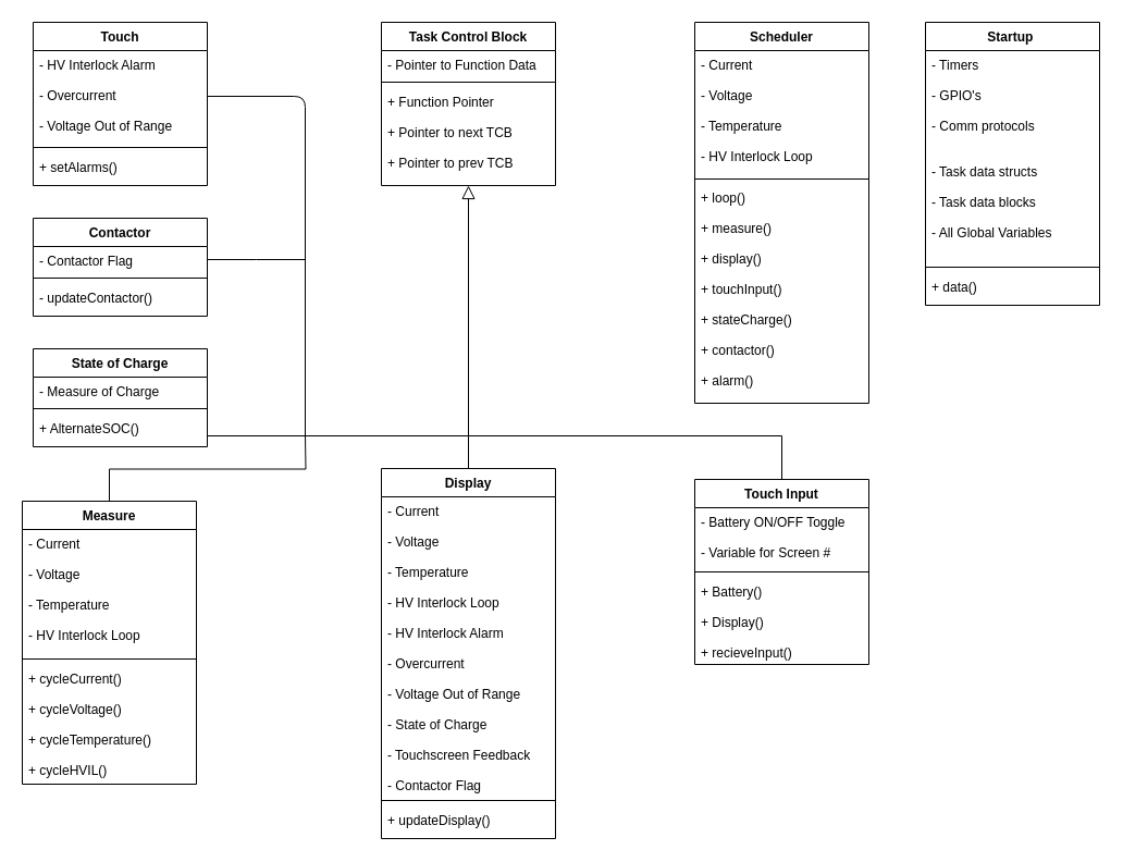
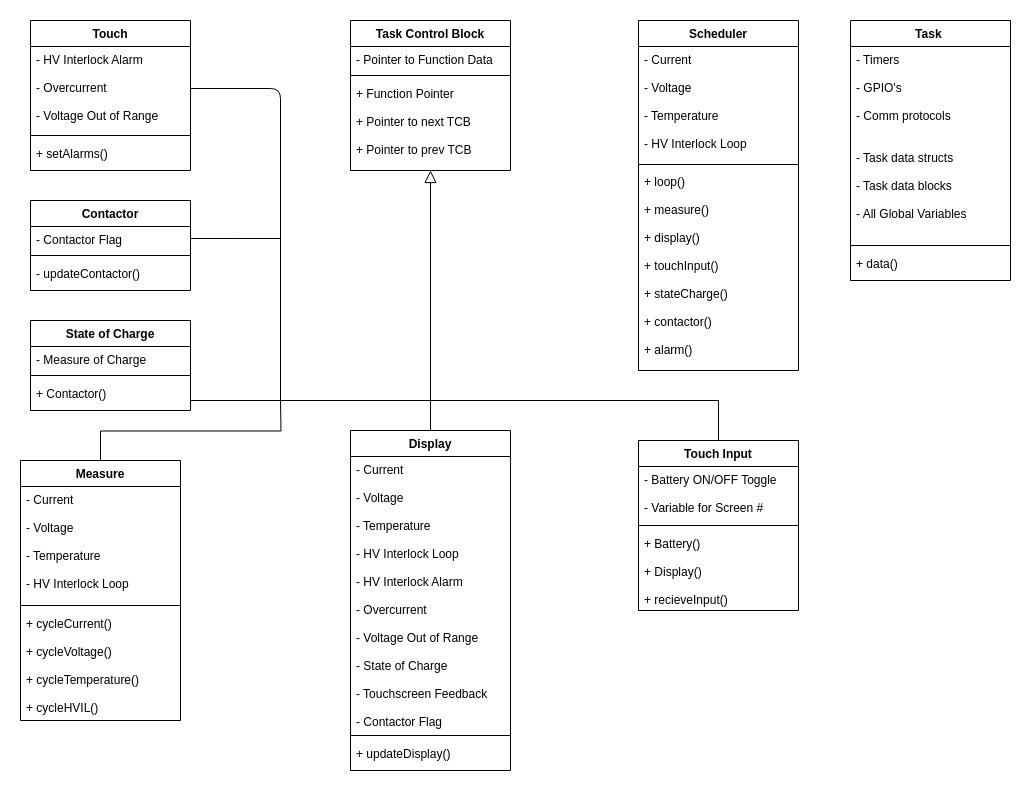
  <mxCell id="0" />
  <mxCell id="1" parent="0" />
  <mxCell id="2" value="Task Control Block" style="swimlane;fontStyle=1;align=center;verticalAlign=top;childLayout=stackLayout;horizontal=1;startSize=26;horizontalStack=0;resizeParent=1;resizeLast=0;collapsible=1;marginBottom=0;rounded=0;shadow=0;strokeWidth=1;" parent="1" vertex="1"><mxGeometry x="350" y="20" width="160" height="150" as="geometry"><mxRectangle x="230" y="140" width="160" height="26" as="alternateBounds" /></mxGeometry></mxCell>
  <mxCell id="3" value="- Pointer to Function Data" style="text;align=left;verticalAlign=top;spacingLeft=4;spacingRight=4;overflow=hidden;rotatable=0;points=[[0,0.5],[1,0.5]];portConstraint=eastwest;" parent="2" vertex="1"><mxGeometry y="26" width="160" height="24" as="geometry" /></mxCell>
  <mxCell id="4" value="" style="line;html=1;strokeWidth=1;align=left;verticalAlign=middle;spacingTop=-1;spacingLeft=3;spacingRight=3;rotatable=0;labelPosition=right;points=[];portConstraint=eastwest;" parent="2" vertex="1"><mxGeometry y="50" width="160" height="10" as="geometry" /></mxCell>
  <mxCell id="5" value="+ Function Pointer&#10;&#10;+ Pointer to next TCB&#10;&#10;+ Pointer to prev TCB" style="text;align=left;verticalAlign=top;spacingLeft=4;spacingRight=4;overflow=hidden;rotatable=0;points=[[0,0.5],[1,0.5]];portConstraint=eastwest;" parent="2" vertex="1"><mxGeometry y="60" width="160" height="90" as="geometry" /></mxCell>
  <mxCell id="6" style="edgeStyle=orthogonalEdgeStyle;rounded=0;orthogonalLoop=1;jettySize=auto;html=1;exitX=0.5;exitY=0;exitDx=0;exitDy=0;endArrow=none;endFill=0;endSize=20;strokeWidth=1;" parent="1" source="7" edge="1"><mxGeometry relative="1" as="geometry"><mxPoint x="280" y="400" as="targetPoint" /></mxGeometry></mxCell>
  <mxCell id="7" value="Measure" style="swimlane;fontStyle=1;align=center;verticalAlign=top;childLayout=stackLayout;horizontal=1;startSize=26;horizontalStack=0;resizeParent=1;resizeLast=0;collapsible=1;marginBottom=0;rounded=0;shadow=0;strokeWidth=1;" parent="1" vertex="1"><mxGeometry x="20" y="460" width="160" height="260" as="geometry"><mxRectangle x="130" y="380" width="160" height="26" as="alternateBounds" /></mxGeometry></mxCell>
  <mxCell id="8" value="- Current&#10;&#10;- Voltage&#10;&#10;- Temperature&#10;&#10;- HV Interlock Loop" style="text;align=left;verticalAlign=top;spacingLeft=4;spacingRight=4;overflow=hidden;rotatable=0;points=[[0,0.5],[1,0.5]];portConstraint=eastwest;" parent="7" vertex="1"><mxGeometry y="26" width="160" height="114" as="geometry" /></mxCell>
  <mxCell id="9" value="" style="line;html=1;strokeWidth=1;align=left;verticalAlign=middle;spacingTop=-1;spacingLeft=3;spacingRight=3;rotatable=0;labelPosition=right;points=[];portConstraint=eastwest;" parent="7" vertex="1"><mxGeometry y="140" width="160" height="10" as="geometry" /></mxCell>
  <mxCell id="10" value="+ cycleCurrent()&#10;&#10;+ cycleVoltage()&#10;&#10;+ cycleTemperature()&#10;&#10;+ cycleHVIL()" style="text;align=left;verticalAlign=top;spacingLeft=4;spacingRight=4;overflow=hidden;rotatable=0;points=[[0,0.5],[1,0.5]];portConstraint=eastwest;" parent="7" vertex="1"><mxGeometry y="150" width="160" height="110" as="geometry" /></mxCell>
  <mxCell id="11" value="" style="endArrow=block;endSize=10;endFill=0;shadow=0;strokeWidth=1;rounded=0;edgeStyle=elbowEdgeStyle;elbow=vertical;exitX=1;exitY=0.5;exitDx=0;exitDy=0;" parent="1" source="36" edge="1"><mxGeometry width="160" relative="1" as="geometry"><mxPoint x="430" y="290" as="sourcePoint" /><mxPoint x="430" y="170" as="targetPoint" /><Array as="points"><mxPoint x="430" y="400" /><mxPoint x="630" y="380" /></Array></mxGeometry></mxCell>
  <mxCell id="12" value="Scheduler" style="swimlane;fontStyle=1;align=center;verticalAlign=top;childLayout=stackLayout;horizontal=1;startSize=26;horizontalStack=0;resizeParent=1;resizeLast=0;collapsible=1;marginBottom=0;rounded=0;shadow=0;strokeWidth=1;" parent="1" vertex="1"><mxGeometry x="638" y="20" width="160" height="350" as="geometry"><mxRectangle x="550" y="140" width="160" height="26" as="alternateBounds" /></mxGeometry></mxCell>
  <mxCell id="13" value="- Current&#10;&#10;- Voltage&#10;&#10;- Temperature&#10;&#10;- HV Interlock Loop" style="text;align=left;verticalAlign=top;spacingLeft=4;spacingRight=4;overflow=hidden;rotatable=0;points=[[0,0.5],[1,0.5]];portConstraint=eastwest;" parent="12" vertex="1"><mxGeometry y="26" width="160" height="114" as="geometry" /></mxCell>
  <mxCell id="14" value="" style="line;html=1;strokeWidth=1;align=left;verticalAlign=middle;spacingTop=-1;spacingLeft=3;spacingRight=3;rotatable=0;labelPosition=right;points=[];portConstraint=eastwest;" parent="12" vertex="1"><mxGeometry y="140" width="160" height="8" as="geometry" /></mxCell>
  <mxCell id="15" value="+ loop()&#10;&#10;+ measure()&#10;&#10;+ display()&#10;&#10;+ touchInput()&#10;&#10;+ stateCharge()&#10;&#10;+ contactor()&#10;&#10;+ alarm()" style="text;align=left;verticalAlign=top;spacingLeft=4;spacingRight=4;overflow=hidden;rotatable=0;points=[[0,0.5],[1,0.5]];portConstraint=eastwest;" parent="12" vertex="1"><mxGeometry y="148" width="160" height="202" as="geometry" /></mxCell>
  <mxCell id="16" value="Display" style="swimlane;fontStyle=1;align=center;verticalAlign=top;childLayout=stackLayout;horizontal=1;startSize=26;horizontalStack=0;resizeParent=1;resizeLast=0;collapsible=1;marginBottom=0;rounded=0;shadow=0;strokeWidth=1;" parent="1" vertex="1"><mxGeometry x="350" y="430" width="160" height="340" as="geometry"><mxRectangle x="130" y="380" width="160" height="26" as="alternateBounds" /></mxGeometry></mxCell>
  <mxCell id="17" value="- Current&#10;&#10;- Voltage&#10;&#10;- Temperature&#10;&#10;- HV Interlock Loop&#10;&#10;- HV Interlock Alarm&#10;&#10;- Overcurrent&#10;&#10;- Voltage Out of Range&#10;&#10;- State of Charge&#10;&#10;- Touchscreen Feedback&#10;&#10;- Contactor Flag" style="text;align=left;verticalAlign=top;spacingLeft=4;spacingRight=4;overflow=hidden;rotatable=0;points=[[0,0.5],[1,0.5]];portConstraint=eastwest;" parent="16" vertex="1"><mxGeometry y="26" width="160" height="274" as="geometry" /></mxCell>
  <mxCell id="18" value="" style="line;html=1;strokeWidth=1;align=left;verticalAlign=middle;spacingTop=-1;spacingLeft=3;spacingRight=3;rotatable=0;labelPosition=right;points=[];portConstraint=eastwest;" parent="16" vertex="1"><mxGeometry y="300" width="160" height="10" as="geometry" /></mxCell>
  <mxCell id="19" value="+ updateDisplay()" style="text;align=left;verticalAlign=top;spacingLeft=4;spacingRight=4;overflow=hidden;rotatable=0;points=[[0,0.5],[1,0.5]];portConstraint=eastwest;" parent="16" vertex="1"><mxGeometry y="310" width="160" height="30" as="geometry" /></mxCell>
  <mxCell id="20" value="Touch" style="swimlane;fontStyle=1;align=center;verticalAlign=top;childLayout=stackLayout;horizontal=1;startSize=26;horizontalStack=0;resizeParent=1;resizeLast=0;collapsible=1;marginBottom=0;rounded=0;shadow=0;strokeWidth=1;" parent="1" vertex="1"><mxGeometry x="30" y="20" width="160" height="150" as="geometry"><mxRectangle x="130" y="380" width="160" height="26" as="alternateBounds" /></mxGeometry></mxCell>
  <mxCell id="21" value="- HV Interlock Alarm&#10;&#10;- Overcurrent&#10;&#10;- Voltage Out of Range" style="text;align=left;verticalAlign=top;spacingLeft=4;spacingRight=4;overflow=hidden;rotatable=0;points=[[0,0.5],[1,0.5]];portConstraint=eastwest;" parent="20" vertex="1"><mxGeometry y="26" width="160" height="84" as="geometry" /></mxCell>
  <mxCell id="22" value="" style="line;html=1;strokeWidth=1;align=left;verticalAlign=middle;spacingTop=-1;spacingLeft=3;spacingRight=3;rotatable=0;labelPosition=right;points=[];portConstraint=eastwest;" parent="20" vertex="1"><mxGeometry y="110" width="160" height="10" as="geometry" /></mxCell>
  <mxCell id="23" value="+ setAlarms()" style="text;align=left;verticalAlign=top;spacingLeft=4;spacingRight=4;overflow=hidden;rotatable=0;points=[[0,0.5],[1,0.5]];portConstraint=eastwest;" parent="20" vertex="1"><mxGeometry y="120" width="160" height="30" as="geometry" /></mxCell>
  <mxCell id="24" style="edgeStyle=orthogonalEdgeStyle;rounded=0;orthogonalLoop=1;jettySize=auto;html=1;exitX=0.5;exitY=0;exitDx=0;exitDy=0;endArrow=none;endFill=0;endSize=20;strokeWidth=1;" parent="1" source="25" edge="1"><mxGeometry relative="1" as="geometry"><mxPoint x="430" y="400" as="targetPoint" /><Array as="points"><mxPoint x="718" y="400" /></Array></mxGeometry></mxCell>
  <mxCell id="25" value="Touch Input" style="swimlane;fontStyle=1;align=center;verticalAlign=top;childLayout=stackLayout;horizontal=1;startSize=26;horizontalStack=0;resizeParent=1;resizeLast=0;collapsible=1;marginBottom=0;rounded=0;shadow=0;strokeWidth=1;" parent="1" vertex="1"><mxGeometry x="638" y="440" width="160" height="170" as="geometry"><mxRectangle x="130" y="380" width="160" height="26" as="alternateBounds" /></mxGeometry></mxCell>
  <mxCell id="26" value="- Battery ON/OFF Toggle&#10;&#10;- Variable for Screen #" style="text;align=left;verticalAlign=top;spacingLeft=4;spacingRight=4;overflow=hidden;rotatable=0;points=[[0,0.5],[1,0.5]];portConstraint=eastwest;" parent="25" vertex="1"><mxGeometry y="26" width="160" height="54" as="geometry" /></mxCell>
  <mxCell id="27" value="" style="line;html=1;strokeWidth=1;align=left;verticalAlign=middle;spacingTop=-1;spacingLeft=3;spacingRight=3;rotatable=0;labelPosition=right;points=[];portConstraint=eastwest;" parent="25" vertex="1"><mxGeometry y="80" width="160" height="10" as="geometry" /></mxCell>
  <mxCell id="28" value="+ Battery()&#10;&#10;+ Display()&#10;&#10;+ recieveInput()" style="text;align=left;verticalAlign=top;spacingLeft=4;spacingRight=4;overflow=hidden;rotatable=0;points=[[0,0.5],[1,0.5]];portConstraint=eastwest;" parent="25" vertex="1"><mxGeometry y="90" width="160" height="80" as="geometry" /></mxCell>
  <mxCell id="29" value="Contactor" style="swimlane;fontStyle=1;align=center;verticalAlign=top;childLayout=stackLayout;horizontal=1;startSize=26;horizontalStack=0;resizeParent=1;resizeLast=0;collapsible=1;marginBottom=0;rounded=0;shadow=0;strokeWidth=1;" parent="1" vertex="1"><mxGeometry x="30" y="200" width="160" height="90" as="geometry"><mxRectangle x="130" y="380" width="160" height="26" as="alternateBounds" /></mxGeometry></mxCell>
  <mxCell id="30" value="- Contactor Flag" style="text;align=left;verticalAlign=top;spacingLeft=4;spacingRight=4;overflow=hidden;rotatable=0;points=[[0,0.5],[1,0.5]];portConstraint=eastwest;" parent="29" vertex="1"><mxGeometry y="26" width="160" height="24" as="geometry" /></mxCell>
  <mxCell id="31" value="" style="line;html=1;strokeWidth=1;align=left;verticalAlign=middle;spacingTop=-1;spacingLeft=3;spacingRight=3;rotatable=0;labelPosition=right;points=[];portConstraint=eastwest;" parent="29" vertex="1"><mxGeometry y="50" width="160" height="10" as="geometry" /></mxCell>
  <mxCell id="32" value="- updateContactor()" style="text;align=left;verticalAlign=top;spacingLeft=4;spacingRight=4;overflow=hidden;rotatable=0;points=[[0,0.5],[1,0.5]];portConstraint=eastwest;" parent="29" vertex="1"><mxGeometry y="60" width="160" height="20" as="geometry" /></mxCell>
  <mxCell id="33" value="State of Charge" style="swimlane;fontStyle=1;align=center;verticalAlign=top;childLayout=stackLayout;horizontal=1;startSize=26;horizontalStack=0;resizeParent=1;resizeLast=0;collapsible=1;marginBottom=0;rounded=0;shadow=0;strokeWidth=1;" parent="1" vertex="1"><mxGeometry x="30" y="320" width="160" height="90" as="geometry"><mxRectangle x="130" y="380" width="160" height="26" as="alternateBounds" /></mxGeometry></mxCell>
  <mxCell id="34" value="- Measure of Charge" style="text;align=left;verticalAlign=top;spacingLeft=4;spacingRight=4;overflow=hidden;rotatable=0;points=[[0,0.5],[1,0.5]];portConstraint=eastwest;" parent="33" vertex="1"><mxGeometry y="26" width="160" height="24" as="geometry" /></mxCell>
  <mxCell id="35" value="" style="line;html=1;strokeWidth=1;align=left;verticalAlign=middle;spacingTop=-1;spacingLeft=3;spacingRight=3;rotatable=0;labelPosition=right;points=[];portConstraint=eastwest;" parent="33" vertex="1"><mxGeometry y="50" width="160" height="10" as="geometry" /></mxCell>
- <mxCell id="36" value="+ AlternateSOC()" style="text;align=left;verticalAlign=top;spacingLeft=4;spacingRight=4;overflow=hidden;rotatable=0;points=[[0,0.5],[1,0.5]];portConstraint=eastwest;" parent="33" vertex="1"><mxGeometry y="60" width="160" height="30" as="geometry" /></mxCell>
+ <mxCell id="36" value="+ Contactor()" style="text;align=left;verticalAlign=top;spacingLeft=4;spacingRight=4;overflow=hidden;rotatable=0;points=[[0,0.5],[1,0.5]];portConstraint=eastwest;" parent="33" vertex="1"><mxGeometry y="60" width="160" height="30" as="geometry" /></mxCell>
  <mxCell id="37" value="" style="endArrow=none;html=1;strokeWidth=1;exitX=1;exitY=0.5;exitDx=0;exitDy=0;endFill=0;" parent="1" source="21" edge="1"><mxGeometry width="50" height="50" relative="1" as="geometry"><mxPoint x="310" y="320" as="sourcePoint" /><mxPoint x="280" y="400" as="targetPoint" /><Array as="points"><mxPoint x="280" y="88" /></Array></mxGeometry></mxCell>
  <mxCell id="38" style="edgeStyle=orthogonalEdgeStyle;rounded=0;orthogonalLoop=1;jettySize=auto;html=1;exitX=1;exitY=0.5;exitDx=0;exitDy=0;endArrow=none;endFill=0;endSize=20;strokeWidth=1;" parent="1" source="30" edge="1"><mxGeometry relative="1" as="geometry"><mxPoint x="280" y="238" as="targetPoint" /></mxGeometry></mxCell>
  <mxCell id="39" value="" style="endArrow=none;html=1;strokeWidth=1;exitX=0.5;exitY=0;exitDx=0;exitDy=0;" parent="1" source="16" edge="1"><mxGeometry width="50" height="50" relative="1" as="geometry"><mxPoint x="430" y="425" as="sourcePoint" /><mxPoint x="430" y="400" as="targetPoint" /></mxGeometry></mxCell>
- <mxCell id="40" value="Startup " style="swimlane;fontStyle=1;align=center;verticalAlign=top;childLayout=stackLayout;horizontal=1;startSize=26;horizontalStack=0;resizeParent=1;resizeLast=0;collapsible=1;marginBottom=0;rounded=0;shadow=0;strokeWidth=1;" parent="1" vertex="1"><mxGeometry x="850" y="20" width="160" height="260" as="geometry"><mxRectangle x="230" y="140" width="160" height="26" as="alternateBounds" /></mxGeometry></mxCell>
+ <mxCell id="40" value="Task " style="swimlane;fontStyle=1;align=center;verticalAlign=top;childLayout=stackLayout;horizontal=1;startSize=26;horizontalStack=0;resizeParent=1;resizeLast=0;collapsible=1;marginBottom=0;rounded=0;shadow=0;strokeWidth=1;" parent="1" vertex="1"><mxGeometry x="850" y="20" width="160" height="260" as="geometry"><mxRectangle x="230" y="140" width="160" height="26" as="alternateBounds" /></mxGeometry></mxCell>
  <mxCell id="41" value="- Timers&#10;&#10;- GPIO's&#10;&#10;- Comm protocols&#10;&#10;&#10;- Task data structs&#10;&#10;- Task data blocks&#10;&#10;- All Global Variables" style="text;align=left;verticalAlign=top;spacingLeft=4;spacingRight=4;overflow=hidden;rotatable=0;points=[[0,0.5],[1,0.5]];portConstraint=eastwest;" parent="40" vertex="1"><mxGeometry y="26" width="160" height="194" as="geometry" /></mxCell>
  <mxCell id="42" value="" style="line;html=1;strokeWidth=1;align=left;verticalAlign=middle;spacingTop=-1;spacingLeft=3;spacingRight=3;rotatable=0;labelPosition=right;points=[];portConstraint=eastwest;" parent="40" vertex="1"><mxGeometry y="220" width="160" height="10" as="geometry" /></mxCell>
  <mxCell id="43" value="+ data()" style="text;align=left;verticalAlign=top;spacingLeft=4;spacingRight=4;overflow=hidden;rotatable=0;points=[[0,0.5],[1,0.5]];portConstraint=eastwest;" parent="40" vertex="1"><mxGeometry y="230" width="160" height="30" as="geometry" /></mxCell>
